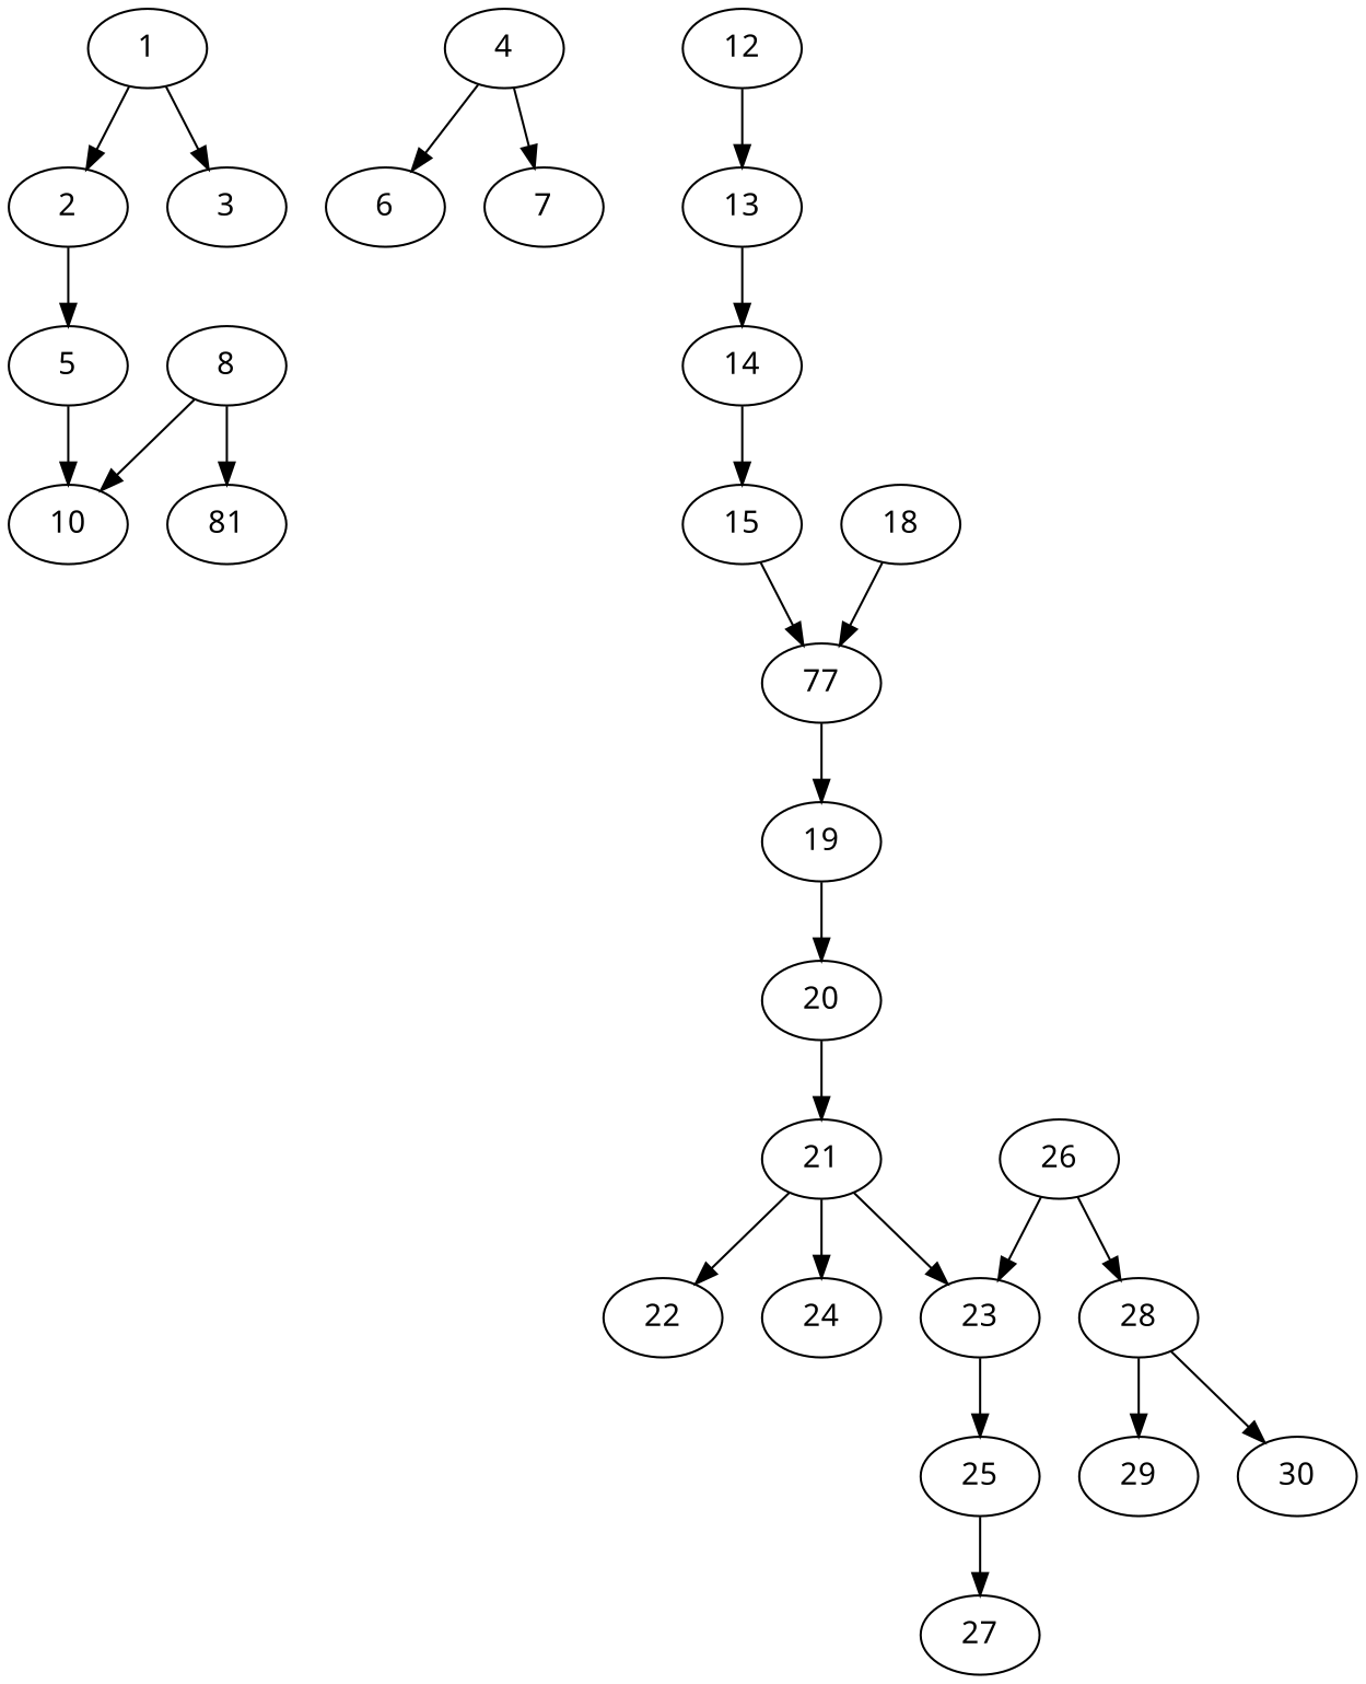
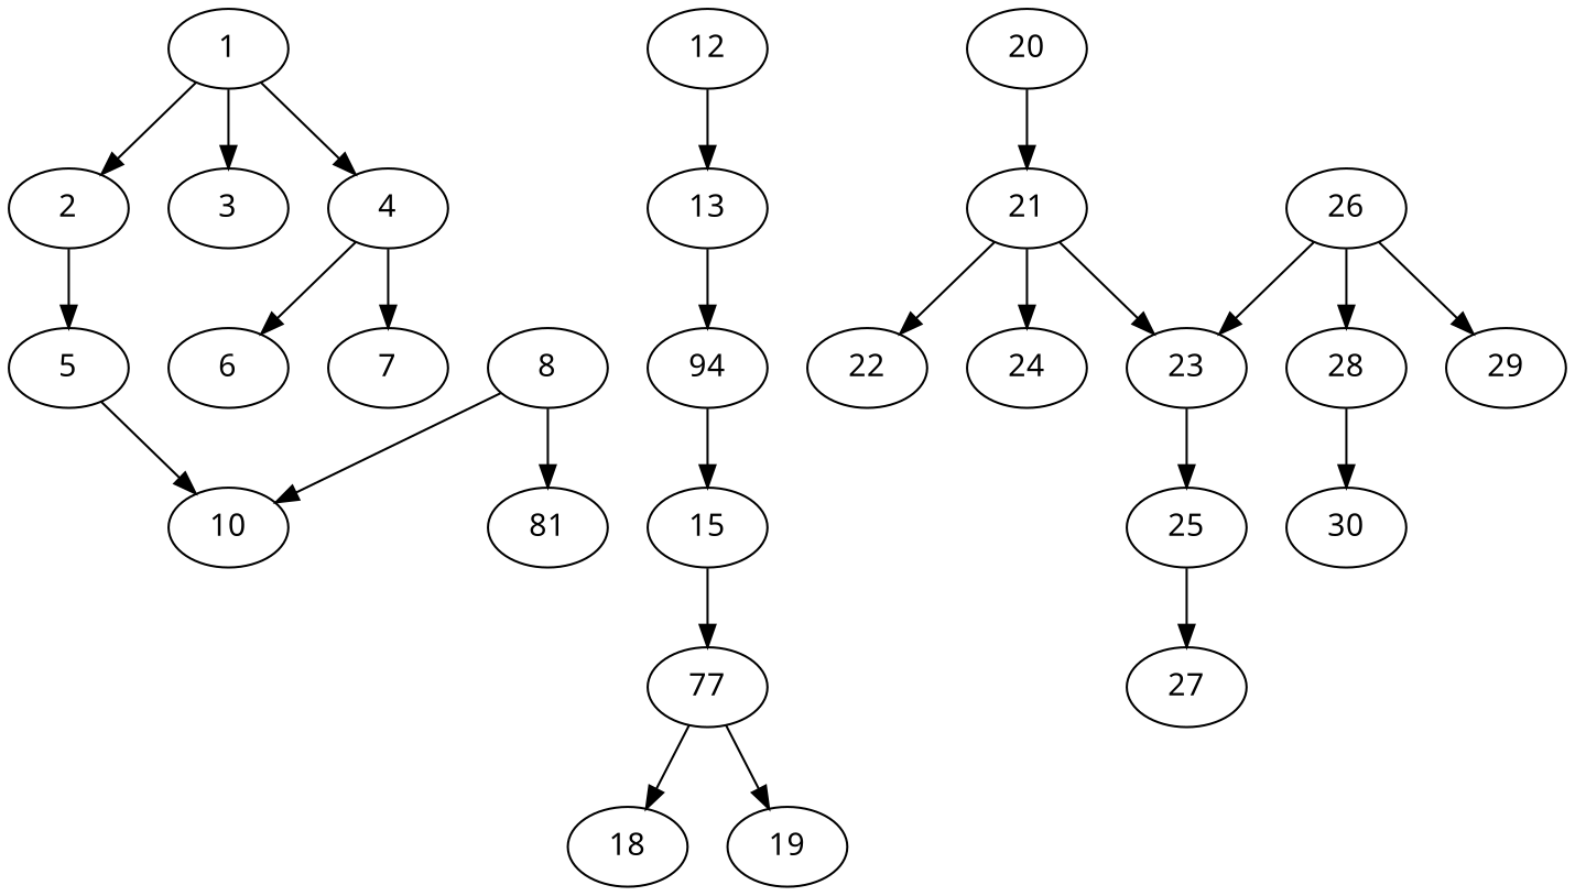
  digraph {
    fontname="Noto Sans"
    node [alpha=0.18 fontname="Noto Sans"]
    edge [fontname="Noto Sans"]
    1 [alpha=0.04]
    2 [alpha=0.15]
    3 [alpha=0.17]
    4
    5 [alpha=0.19]
    6 [alpha=0.20]
    7 [alpha=0.06]
    10 [alpha=0.10]
    8 [alpha=0.01]
    n10 [alpha=0.03 label=81]
    12 [alpha=0.02]
    13 [alpha=0.16]
-   14
+   14 [label=94]
    15 [alpha=0.17]
    n15 [alpha=0.03 label=77]
    18 [alpha=0.13]
    19 [alpha=0.13]
    20 [alpha=0.03]
    21 [alpha=0.15]
    22 [alpha=0.08]
    23 [alpha=0.08]
    24 [alpha=0.05]
    25 [alpha=0.19]
    27 [alpha=0.09]
    26 [alpha=0.10]
    28
    29 [alpha=0.12]
    30 [alpha=0.20]
    1 -> 2
    1 -> 3
+   1 -> 4
    2 -> 5
    4 -> 6
    4 -> 7
    5 -> 10
    8 -> 10
    8 -> n10
    12 -> 13
    13 -> 14
    14 -> 15
    15 -> n15
-   18 -> n15
+   n15 -> 18
    n15 -> 19
-   19 -> 20
    20 -> 21
    21 -> 22
    21 -> 23
    21 -> 24
    23 -> 25
    25 -> 27
    26 -> 23
    26 -> 28
-   28 -> 29
+   26 -> 29
    28 -> 30
  }
